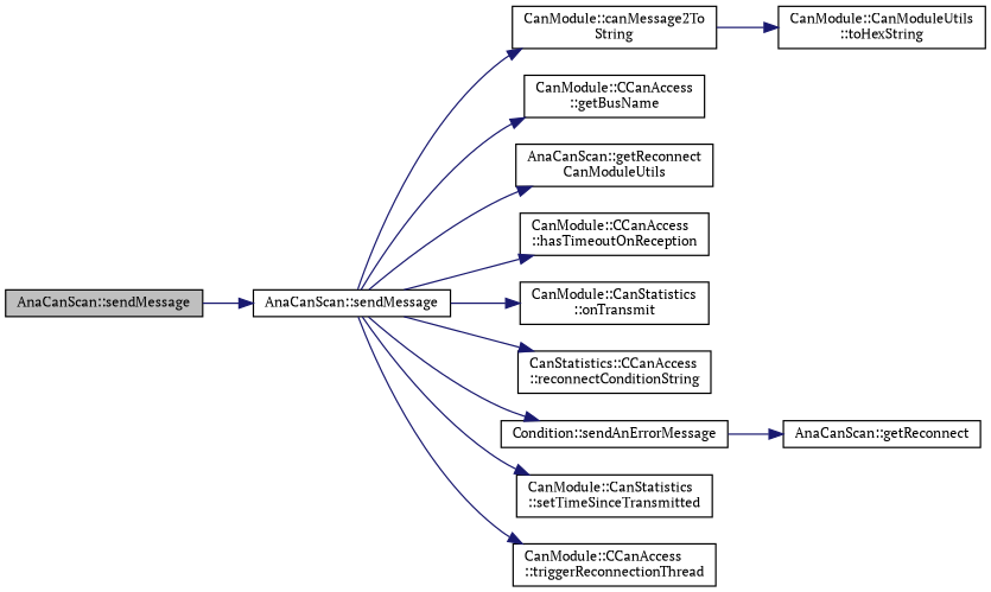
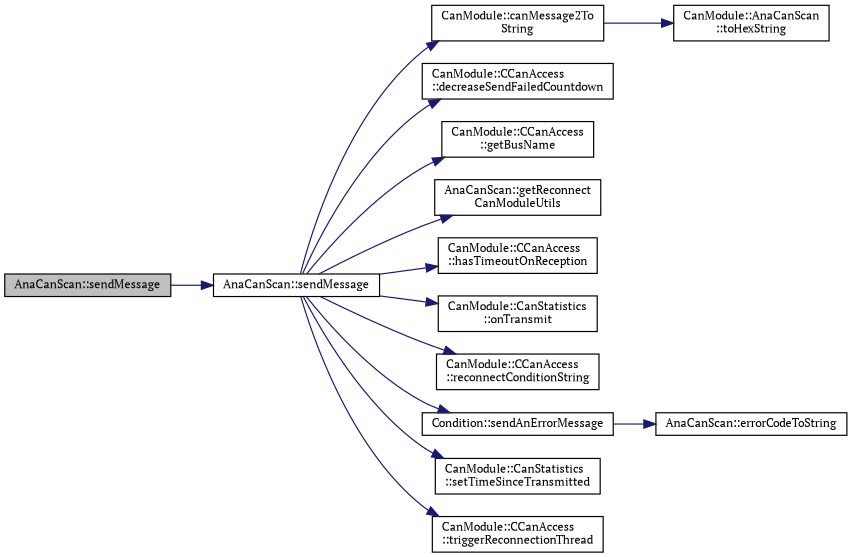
  digraph {
    fontname="PT Serif"
    rankdir=LR
    node [color=black fillcolor=white fontname="PT Serif" fontsize=10 shape=record style=filled]
    edge [color=midnightblue fontname="PT Serif" fontsize=10 labelfontname=Helvetica labelfontsize=10 style=solid]
    n1 [fillcolor=grey75 fontcolor=black height=0.2 label="AnaCanScan::sendMessage" width=0.4]
    n2 [height=0.2 label="AnaCanScan::sendMessage" width=0.4]
    n3 [height=0.2 label="CanModule::canMessage2To\lString" width=0.4]
+   n4 [height=0.2 label="CanModule::CCanAccess\l::decreaseSendFailedCountdown" width=0.4]
    n5 [height=0.2 label="CanModule::CCanAccess\l::getBusName" width=0.4]
    n6 [height=0.2 label="AnaCanScan::getReconnect\lCanModuleUtils" width=0.4]
    n7 [height=0.2 label="CanModule::CCanAccess\l::hasTimeoutOnReception" width=0.4]
    n8 [height=0.2 label="CanModule::CanStatistics\l::onTransmit" width=0.4]
-   n9 [height=0.2 label="CanStatistics::CCanAccess\l::reconnectConditionString" width=0.4]
+   n9 [height=0.2 label="CanModule::CCanAccess\l::reconnectConditionString" width=0.4]
    n10 [height=0.2 label="Condition::sendAnErrorMessage" width=0.4]
    n11 [height=0.2 label="CanModule::CanStatistics\l::setTimeSinceTransmitted" width=0.4]
    n12 [height=0.2 label="CanModule::CCanAccess\l::triggerReconnectionThread" width=0.4]
-   n13 [height=0.2 label="CanModule::CanModuleUtils\l::toHexString" width=0.4]
-   n14 [height=0.2 label="AnaCanScan::getReconnect" width=0.4]
+   n13 [height=0.2 label="CanModule::AnaCanScan\l::toHexString" width=0.4]
+   n14 [height=0.2 label="AnaCanScan::errorCodeToString" width=0.4]
    n1 -> n2
    n2 -> n3
+   n2 -> n4
    n2 -> n5
    n2 -> n6
    n2 -> n7
    n2 -> n8
    n2 -> n9
    n2 -> n10
    n2 -> n11
    n2 -> n12
    n3 -> n13
    n10 -> n14
  }
